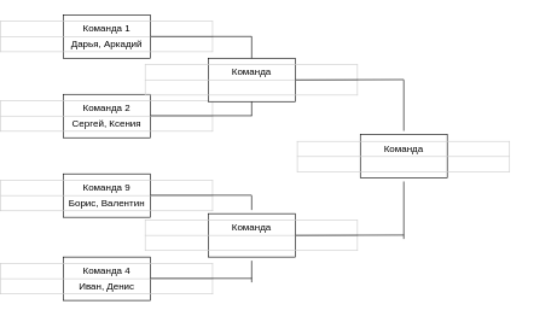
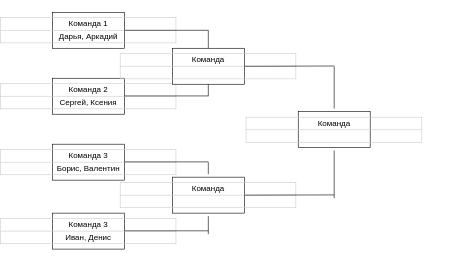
  <mxCell id="0" />
  <mxCell id="1" parent="0" />
  <mxCell id="2" value="&lt;table style=&quot;table-layout:fixed;font-size:10pt;font-family:Arial;width:0px;border-collapse:collapse;border:none&quot; dir=&quot;ltr&quot; cellspacing=&quot;0&quot; cellpadding=&quot;0&quot; border=&quot;1&quot;&gt;&lt;colgroup&gt;&lt;col width=&quot;293&quot;&gt;&lt;/colgroup&gt;&lt;tbody&gt;&lt;tr style=&quot;height:21px;&quot;&gt;&lt;td data-sheets-value=&quot;{&amp;quot;1&amp;quot;:2,&amp;quot;2&amp;quot;:&amp;quot;Команда 1&amp;quot;}&quot; style=&quot;overflow:hidden;padding:2px 3px 2px 3px;vertical-align:bottom;&quot;&gt;Команда 1&lt;/td&gt;&lt;/tr&gt;&lt;tr style=&quot;height:21px;&quot;&gt;&lt;td data-sheets-value=&quot;{&amp;quot;1&amp;quot;:2,&amp;quot;2&amp;quot;:&amp;quot;Дарья, Аркадий&amp;quot;}&quot; style=&quot;overflow:hidden;padding:2px 3px 2px 3px;vertical-align:bottom;&quot;&gt;Дарья, Аркадий&lt;/td&gt;&lt;/tr&gt;&lt;/tbody&gt;&lt;/table&gt;&lt;style type=&quot;text/css&quot;&gt;td {border: 1px solid #cccccc;}br {mso-data-placement:same-cell;}&lt;/style&gt;" style="rounded=0;whiteSpace=wrap;html=1;" vertex="1" parent="1"><mxGeometry x="20" y="20" width="120" height="60" as="geometry" /></mxCell>
  <mxCell id="3" value="&lt;table style=&quot;table-layout:fixed;font-size:10pt;font-family:Arial;width:0px;border-collapse:collapse;border:none&quot; dir=&quot;ltr&quot; cellspacing=&quot;0&quot; cellpadding=&quot;0&quot; border=&quot;1&quot;&gt;&lt;colgroup&gt;&lt;col width=&quot;293&quot;&gt;&lt;/colgroup&gt;&lt;tbody&gt;&lt;tr style=&quot;height:21px;&quot;&gt;&lt;td data-sheets-value=&quot;{&amp;quot;1&amp;quot;:2,&amp;quot;2&amp;quot;:&amp;quot;Команда 2&amp;quot;}&quot; style=&quot;overflow:hidden;padding:2px 3px 2px 3px;vertical-align:bottom;&quot;&gt;Команда 2&lt;/td&gt;&lt;/tr&gt;&lt;tr style=&quot;height:21px;&quot;&gt;&lt;td data-sheets-value=&quot;{&amp;quot;1&amp;quot;:2,&amp;quot;2&amp;quot;:&amp;quot;Сергей, Ксения&amp;quot;}&quot; style=&quot;overflow:hidden;padding:2px 3px 2px 3px;vertical-align:bottom;&quot;&gt;Сергей, Ксения&lt;/td&gt;&lt;/tr&gt;&lt;/tbody&gt;&lt;/table&gt;&lt;style type=&quot;text/css&quot;&gt;td {border: 1px solid #cccccc;}br {mso-data-placement:same-cell;}&lt;/style&gt;" style="rounded=0;whiteSpace=wrap;html=1;" vertex="1" parent="1"><mxGeometry x="20" y="130" width="120" height="60" as="geometry" /></mxCell>
- <mxCell id="4" value="&lt;table style=&quot;table-layout:fixed;font-size:10pt;font-family:Arial;width:0px;border-collapse:collapse;border:none&quot; dir=&quot;ltr&quot; cellspacing=&quot;0&quot; cellpadding=&quot;0&quot; border=&quot;1&quot;&gt;&lt;colgroup&gt;&lt;col width=&quot;293&quot;&gt;&lt;/colgroup&gt;&lt;tbody&gt;&lt;tr style=&quot;height:21px;&quot;&gt;&lt;td data-sheets-value=&quot;{&amp;quot;1&amp;quot;:2,&amp;quot;2&amp;quot;:&amp;quot;Команда 3&amp;quot;}&quot; style=&quot;overflow:hidden;padding:2px 3px 2px 3px;vertical-align:bottom;&quot;&gt;Команда 9&lt;/td&gt;&lt;/tr&gt;&lt;tr style=&quot;height:21px;&quot;&gt;&lt;td data-sheets-value=&quot;{&amp;quot;1&amp;quot;:2,&amp;quot;2&amp;quot;:&amp;quot;Борис, Валентин&amp;quot;}&quot; style=&quot;overflow:hidden;padding:2px 3px 2px 3px;vertical-align:bottom;&quot;&gt;Борис, Валентин&lt;/td&gt;&lt;/tr&gt;&lt;/tbody&gt;&lt;/table&gt;" style="rounded=0;whiteSpace=wrap;html=1;" vertex="1" parent="1"><mxGeometry x="20" y="240" width="120" height="60" as="geometry" /></mxCell>
- <mxCell id="5" value="&lt;table style=&quot;table-layout:fixed;font-size:10pt;font-family:Arial;width:0px;border-collapse:collapse;border:none&quot; dir=&quot;ltr&quot; cellspacing=&quot;0&quot; cellpadding=&quot;0&quot; border=&quot;1&quot;&gt;&lt;colgroup&gt;&lt;col width=&quot;293&quot;&gt;&lt;/colgroup&gt;&lt;tbody&gt;&lt;tr style=&quot;height:21px;&quot;&gt;&lt;td data-sheets-value=&quot;{&amp;quot;1&amp;quot;:2,&amp;quot;2&amp;quot;:&amp;quot;Команда 4&amp;quot;}&quot; style=&quot;overflow:hidden;padding:2px 3px 2px 3px;vertical-align:bottom;&quot;&gt;Команда 4&lt;/td&gt;&lt;/tr&gt;&lt;tr style=&quot;height:21px;&quot;&gt;&lt;td data-sheets-value=&quot;{&amp;quot;1&amp;quot;:2,&amp;quot;2&amp;quot;:&amp;quot;Иван, Денис&amp;quot;}&quot; style=&quot;overflow:hidden;padding:2px 3px 2px 3px;vertical-align:bottom;&quot;&gt;Иван, Денис&lt;/td&gt;&lt;/tr&gt;&lt;/tbody&gt;&lt;/table&gt;" style="rounded=0;whiteSpace=wrap;html=1;" vertex="1" parent="1"><mxGeometry x="20" y="355" width="120" height="60" as="geometry" /></mxCell>
+ <mxCell id="4" value="&lt;table style=&quot;table-layout:fixed;font-size:10pt;font-family:Arial;width:0px;border-collapse:collapse;border:none&quot; dir=&quot;ltr&quot; cellspacing=&quot;0&quot; cellpadding=&quot;0&quot; border=&quot;1&quot;&gt;&lt;colgroup&gt;&lt;col width=&quot;293&quot;&gt;&lt;/colgroup&gt;&lt;tbody&gt;&lt;tr style=&quot;height:21px;&quot;&gt;&lt;td data-sheets-value=&quot;{&amp;quot;1&amp;quot;:2,&amp;quot;2&amp;quot;:&amp;quot;Команда 3&amp;quot;}&quot; style=&quot;overflow:hidden;padding:2px 3px 2px 3px;vertical-align:bottom;&quot;&gt;Команда 3&lt;/td&gt;&lt;/tr&gt;&lt;tr style=&quot;height:21px;&quot;&gt;&lt;td data-sheets-value=&quot;{&amp;quot;1&amp;quot;:2,&amp;quot;2&amp;quot;:&amp;quot;Борис, Валентин&amp;quot;}&quot; style=&quot;overflow:hidden;padding:2px 3px 2px 3px;vertical-align:bottom;&quot;&gt;Борис, Валентин&lt;/td&gt;&lt;/tr&gt;&lt;/tbody&gt;&lt;/table&gt;" style="rounded=0;whiteSpace=wrap;html=1;" vertex="1" parent="1"><mxGeometry x="20" y="240" width="120" height="60" as="geometry" /></mxCell>
+ <mxCell id="5" value="&lt;table style=&quot;table-layout:fixed;font-size:10pt;font-family:Arial;width:0px;border-collapse:collapse;border:none&quot; dir=&quot;ltr&quot; cellspacing=&quot;0&quot; cellpadding=&quot;0&quot; border=&quot;1&quot;&gt;&lt;colgroup&gt;&lt;col width=&quot;293&quot;&gt;&lt;/colgroup&gt;&lt;tbody&gt;&lt;tr style=&quot;height:21px;&quot;&gt;&lt;td data-sheets-value=&quot;{&amp;quot;1&amp;quot;:2,&amp;quot;2&amp;quot;:&amp;quot;Команда 4&amp;quot;}&quot; style=&quot;overflow:hidden;padding:2px 3px 2px 3px;vertical-align:bottom;&quot;&gt;Команда 3&lt;/td&gt;&lt;/tr&gt;&lt;tr style=&quot;height:21px;&quot;&gt;&lt;td data-sheets-value=&quot;{&amp;quot;1&amp;quot;:2,&amp;quot;2&amp;quot;:&amp;quot;Иван, Денис&amp;quot;}&quot; style=&quot;overflow:hidden;padding:2px 3px 2px 3px;vertical-align:bottom;&quot;&gt;Иван, Денис&lt;/td&gt;&lt;/tr&gt;&lt;/tbody&gt;&lt;/table&gt;" style="rounded=0;whiteSpace=wrap;html=1;" vertex="1" parent="1"><mxGeometry x="20" y="355" width="120" height="60" as="geometry" /></mxCell>
  <mxCell id="6" value="" style="endArrow=none;html=1;rounded=0;exitX=1;exitY=0.5;exitDx=0;exitDy=0;" edge="1" parent="1" source="2"><mxGeometry width="50" height="50" relative="1" as="geometry"><mxPoint x="240" y="50" as="sourcePoint" /><mxPoint x="280" y="50" as="targetPoint" /></mxGeometry></mxCell>
  <mxCell id="7" value="" style="endArrow=none;html=1;rounded=0;exitX=1;exitY=0.5;exitDx=0;exitDy=0;" edge="1" parent="1"><mxGeometry width="50" height="50" relative="1" as="geometry"><mxPoint x="140" y="384.5" as="sourcePoint" /><mxPoint x="280" y="384.5" as="targetPoint" /></mxGeometry></mxCell>
  <mxCell id="8" value="" style="endArrow=none;html=1;rounded=0;exitX=1;exitY=0.5;exitDx=0;exitDy=0;" edge="1" parent="1"><mxGeometry width="50" height="50" relative="1" as="geometry"><mxPoint x="140" y="269.5" as="sourcePoint" /><mxPoint x="280" y="269.5" as="targetPoint" /></mxGeometry></mxCell>
  <mxCell id="9" value="" style="endArrow=none;html=1;rounded=0;exitX=1;exitY=0.5;exitDx=0;exitDy=0;" edge="1" parent="1"><mxGeometry width="50" height="50" relative="1" as="geometry"><mxPoint x="140" y="159.5" as="sourcePoint" /><mxPoint x="280" y="159.5" as="targetPoint" /></mxGeometry></mxCell>
  <mxCell id="10" value="&lt;table style=&quot;table-layout:fixed;font-size:10pt;font-family:Arial;width:0px;border-collapse:collapse;border:none&quot; dir=&quot;ltr&quot; cellspacing=&quot;0&quot; cellpadding=&quot;0&quot; border=&quot;1&quot;&gt;&lt;colgroup&gt;&lt;col width=&quot;293&quot;&gt;&lt;/colgroup&gt;&lt;tbody&gt;&lt;tr style=&quot;height:21px;&quot;&gt;&lt;td data-sheets-value=&quot;{&amp;quot;1&amp;quot;:2,&amp;quot;2&amp;quot;:&amp;quot;Команда 2&amp;quot;}&quot; style=&quot;overflow:hidden;padding:2px 3px 2px 3px;vertical-align:bottom;&quot;&gt;Команда &lt;br&gt;&lt;/td&gt;&lt;/tr&gt;&lt;tr style=&quot;height:21px;&quot;&gt;&lt;td data-sheets-value=&quot;{&amp;quot;1&amp;quot;:2,&amp;quot;2&amp;quot;:&amp;quot;Сергей, Ксения&amp;quot;}&quot; style=&quot;overflow:hidden;padding:2px 3px 2px 3px;vertical-align:bottom;&quot;&gt;&lt;br&gt;&lt;/td&gt;&lt;/tr&gt;&lt;/tbody&gt;&lt;/table&gt;&lt;style type=&quot;text/css&quot;&gt;td {border: 1px solid #cccccc;}br {mso-data-placement:same-cell;}&lt;/style&gt;" style="rounded=0;whiteSpace=wrap;html=1;" vertex="1" parent="1"><mxGeometry x="220" y="80" width="120" height="60" as="geometry" /></mxCell>
  <mxCell id="11" value="&lt;table style=&quot;table-layout:fixed;font-size:10pt;font-family:Arial;width:0px;border-collapse:collapse;border:none&quot; dir=&quot;ltr&quot; cellspacing=&quot;0&quot; cellpadding=&quot;0&quot; border=&quot;1&quot;&gt;&lt;colgroup&gt;&lt;col width=&quot;293&quot;&gt;&lt;/colgroup&gt;&lt;tbody&gt;&lt;tr style=&quot;height:21px;&quot;&gt;&lt;td data-sheets-value=&quot;{&amp;quot;1&amp;quot;:2,&amp;quot;2&amp;quot;:&amp;quot;Команда 2&amp;quot;}&quot; style=&quot;overflow:hidden;padding:2px 3px 2px 3px;vertical-align:bottom;&quot;&gt;Команда &lt;br&gt;&lt;/td&gt;&lt;/tr&gt;&lt;tr style=&quot;height:21px;&quot;&gt;&lt;td data-sheets-value=&quot;{&amp;quot;1&amp;quot;:2,&amp;quot;2&amp;quot;:&amp;quot;Сергей, Ксения&amp;quot;}&quot; style=&quot;overflow:hidden;padding:2px 3px 2px 3px;vertical-align:bottom;&quot;&gt;&lt;br&gt;&lt;/td&gt;&lt;/tr&gt;&lt;/tbody&gt;&lt;/table&gt;&lt;style type=&quot;text/css&quot;&gt;td {border: 1px solid #cccccc;}br {mso-data-placement:same-cell;}&lt;/style&gt;" style="rounded=0;whiteSpace=wrap;html=1;" vertex="1" parent="1"><mxGeometry x="220" y="295" width="120" height="60" as="geometry" /></mxCell>
  <mxCell id="12" value="" style="endArrow=none;html=1;rounded=0;entryX=0.5;entryY=1;entryDx=0;entryDy=0;" edge="1" parent="1" target="10"><mxGeometry width="50" height="50" relative="1" as="geometry"><mxPoint x="280" y="160" as="sourcePoint" /><mxPoint x="310" y="210" as="targetPoint" /></mxGeometry></mxCell>
  <mxCell id="13" value="" style="endArrow=none;html=1;rounded=0;exitX=0.5;exitY=0;exitDx=0;exitDy=0;" edge="1" parent="1" source="10"><mxGeometry width="50" height="50" relative="1" as="geometry"><mxPoint x="260" y="260" as="sourcePoint" /><mxPoint x="280" y="50" as="targetPoint" /></mxGeometry></mxCell>
  <mxCell id="14" value="" style="endArrow=none;html=1;rounded=0;" edge="1" parent="1"><mxGeometry width="50" height="50" relative="1" as="geometry"><mxPoint x="280" y="270" as="sourcePoint" /><mxPoint x="280" y="290" as="targetPoint" /></mxGeometry></mxCell>
  <mxCell id="15" value="" style="endArrow=none;html=1;rounded=0;" edge="1" parent="1"><mxGeometry width="50" height="50" relative="1" as="geometry"><mxPoint x="280" y="390" as="sourcePoint" /><mxPoint x="280" y="360" as="targetPoint" /></mxGeometry></mxCell>
  <mxCell id="16" value="" style="endArrow=none;html=1;rounded=0;exitX=1;exitY=0.5;exitDx=0;exitDy=0;" edge="1" parent="1" source="11"><mxGeometry width="50" height="50" relative="1" as="geometry"><mxPoint x="350" y="324.58" as="sourcePoint" /><mxPoint x="490" y="324.58" as="targetPoint" /></mxGeometry></mxCell>
  <mxCell id="17" value="" style="endArrow=none;html=1;rounded=0;exitX=1;exitY=0.5;exitDx=0;exitDy=0;" edge="1" parent="1" source="10"><mxGeometry width="50" height="50" relative="1" as="geometry"><mxPoint x="350" y="109.58" as="sourcePoint" /><mxPoint x="490" y="109.58" as="targetPoint" /></mxGeometry></mxCell>
  <mxCell id="18" value="&lt;table style=&quot;table-layout:fixed;font-size:10pt;font-family:Arial;width:0px;border-collapse:collapse;border:none&quot; dir=&quot;ltr&quot; cellspacing=&quot;0&quot; cellpadding=&quot;0&quot; border=&quot;1&quot;&gt;&lt;colgroup&gt;&lt;col width=&quot;293&quot;&gt;&lt;/colgroup&gt;&lt;tbody&gt;&lt;tr style=&quot;height:21px;&quot;&gt;&lt;td data-sheets-value=&quot;{&amp;quot;1&amp;quot;:2,&amp;quot;2&amp;quot;:&amp;quot;Команда 2&amp;quot;}&quot; style=&quot;overflow:hidden;padding:2px 3px 2px 3px;vertical-align:bottom;&quot;&gt;Команда &lt;br&gt;&lt;/td&gt;&lt;/tr&gt;&lt;tr style=&quot;height:21px;&quot;&gt;&lt;td data-sheets-value=&quot;{&amp;quot;1&amp;quot;:2,&amp;quot;2&amp;quot;:&amp;quot;Сергей, Ксения&amp;quot;}&quot; style=&quot;overflow:hidden;padding:2px 3px 2px 3px;vertical-align:bottom;&quot;&gt;&lt;br&gt;&lt;/td&gt;&lt;/tr&gt;&lt;/tbody&gt;&lt;/table&gt;&lt;style type=&quot;text/css&quot;&gt;td {border: 1px solid #cccccc;}br {mso-data-placement:same-cell;}&lt;/style&gt;" style="rounded=0;whiteSpace=wrap;html=1;" vertex="1" parent="1"><mxGeometry x="430" y="185.5" width="120" height="60" as="geometry" /></mxCell>
  <mxCell id="19" value="" style="endArrow=none;html=1;rounded=0;" edge="1" parent="1"><mxGeometry width="50" height="50" relative="1" as="geometry"><mxPoint x="490" y="110" as="sourcePoint" /><mxPoint x="490" y="180.5" as="targetPoint" /></mxGeometry></mxCell>
  <mxCell id="20" value="" style="endArrow=none;html=1;rounded=0;" edge="1" parent="1"><mxGeometry width="50" height="50" relative="1" as="geometry"><mxPoint x="490" y="330" as="sourcePoint" /><mxPoint x="490" y="250.5" as="targetPoint" /></mxGeometry></mxCell>
  <mxCell id="21" value="&amp;nbsp;" style="text;whiteSpace=wrap;html=1;" vertex="1" parent="1"><mxGeometry x="640" y="60" width="40" height="40" as="geometry" /></mxCell>
